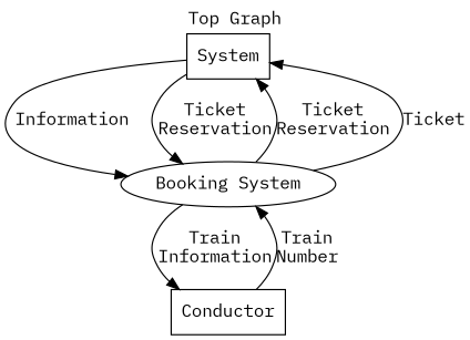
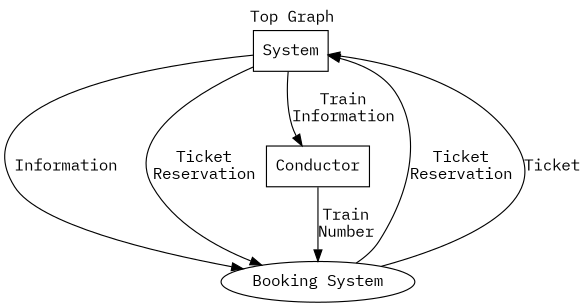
  digraph {
    fontname="IBM Plex Mono"
    label="Top Graph"
    labelloc=t
    node [fontname="IBM Plex Mono" shape=box]
    edge [fontname="IBM Plex Mono"]
    n1 [label=System]
    n2 [label="Booking System" shape=ellipse]
    n3 [label=Conductor]
    n1 -> n2 [label=Information]
    n1 -> n2 [label="Ticket\nReservation"]
    n2 -> n1 [label="Ticket\nReservation"]
    n2 -> n1 [label=Ticket]
-   n2 -> n3 [label="Train\nInformation"]
+   n1 -> n3 [label="Train\nInformation"]
    n3 -> n2 [label="Train\nNumber"]
  }
